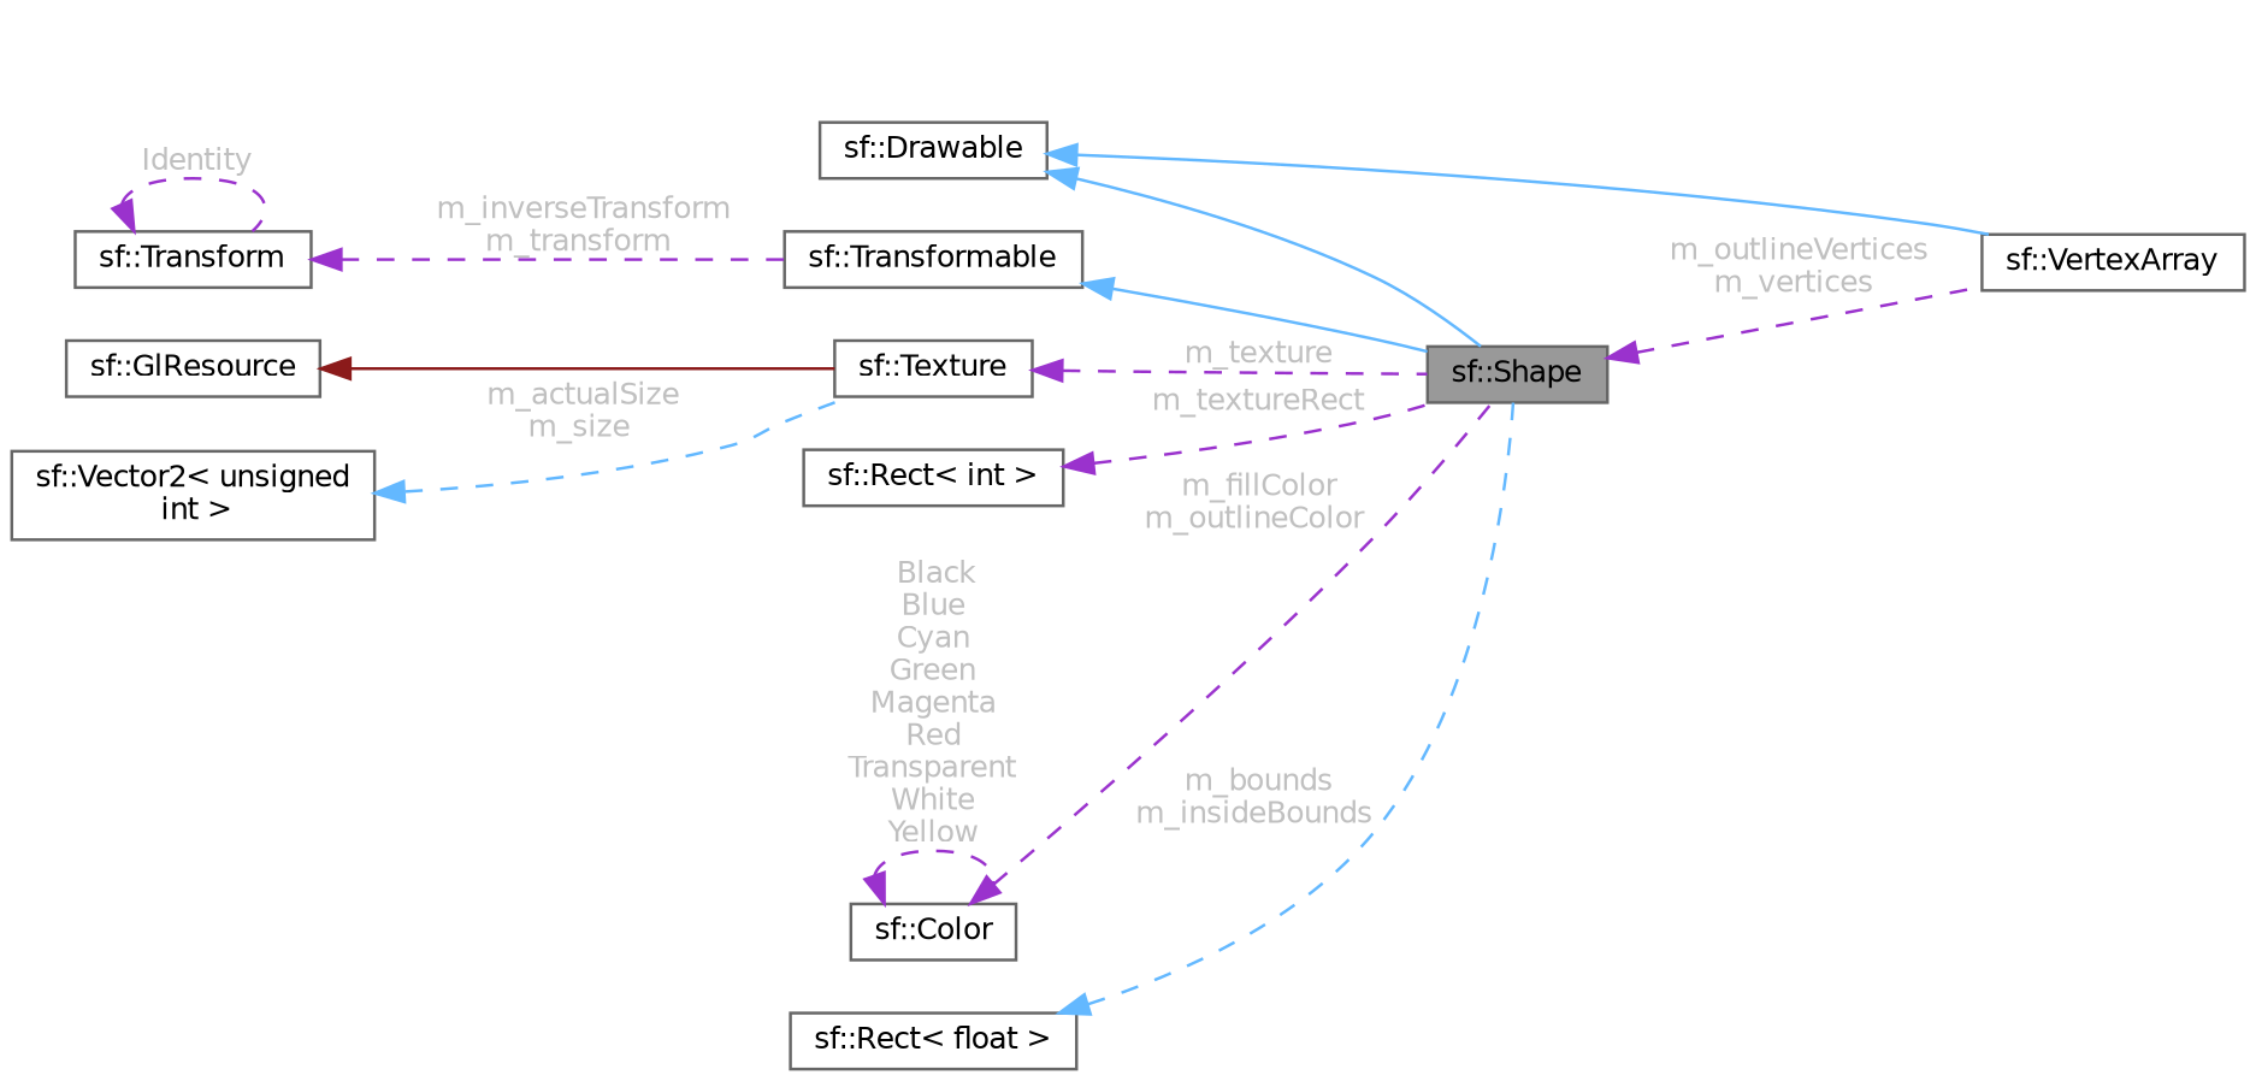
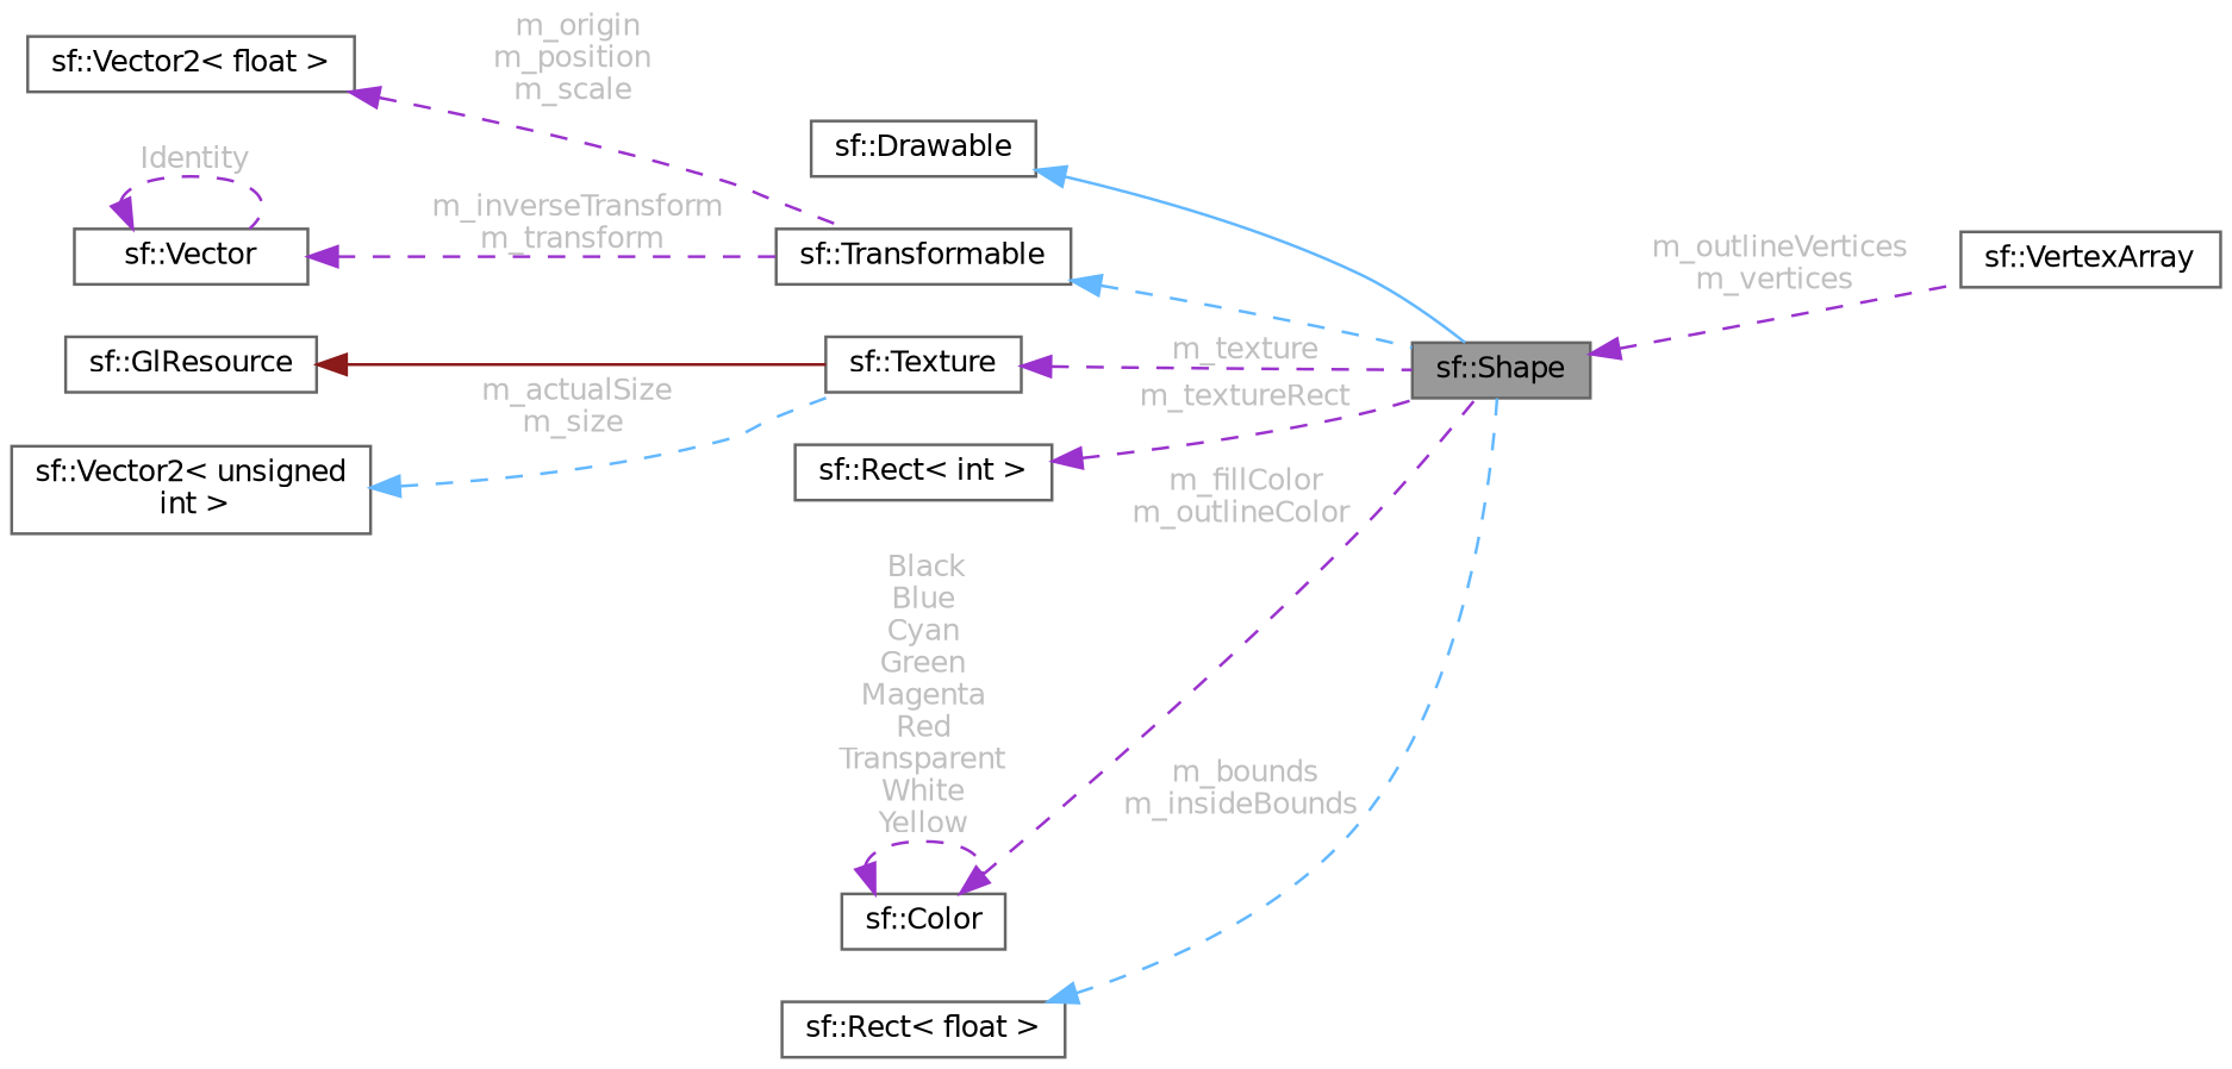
  digraph {
    rankdir=LR
    node [color=gray40 fillcolor=white fontname=Helvetica fontsize=10 shape=box style=filled]
    edge [color=darkorchid3 dir=back fontcolor=grey fontname=Helvetica fontsize=10 labelfontname=Helvetica labelfontsize=10 style=dashed]
    n1 [fillcolor=grey60 fontcolor=black height=0.2 label="sf::Shape" width=0.4]
    n2 [height=0.2 label="sf::VertexArray" width=0.4]
    n3 [height=0.2 label="sf::Drawable" width=0.4]
    n4 [height=0.2 label="sf::Transformable" width=0.4]
-   n6 [height=0.2 label="sf::Transform" width=0.4]
+   n5 [height=0.2 label="sf::Vector2\< float \>" width=0.4]
+   n6 [height=0.2 label="sf::Vector" width=0.4]
    n7 [height=0.2 label="sf::Texture" width=0.4]
    n8 [height=0.2 label="sf::GlResource" width=0.4]
    n9 [height=0.2 label="sf::Vector2\< unsigned\l int \>" width=0.4]
    n10 [height=0.2 label="sf::Rect\< int \>" width=0.4]
    n11 [height=0.2 label="sf::Color" width=0.4]
    n12 [height=0.2 label="sf::Rect\< float \>" width=0.4]
    n1 -> n2 [label=" m_outlineVertices\nm_vertices"]
    n3 -> n1 [color=steelblue1 style=solid fontcolor=""]
-   n3 -> n2 [color=steelblue1 style=solid fontcolor=""]
-   n4 -> n1 [color=steelblue1 style=solid fontcolor=""]
+   n4 -> n1 [color=steelblue1 fontcolor=""]
+   n5 -> n4 [label=" m_origin\nm_position\nm_scale"]
    n6 -> n4 [label=" m_inverseTransform\nm_transform"]
    n6 -> n6 [label=" Identity"]
    n7 -> n1 [label=" m_texture"]
    n8 -> n7 [color=firebrick4 style=solid fontcolor=""]
    n9 -> n7 [color=steelblue1 label=" m_actualSize\nm_size"]
    n10 -> n1 [label=" m_textureRect"]
    n11 -> n1 [label=" m_fillColor\nm_outlineColor"]
    n11 -> n11 [label=" Black\nBlue\nCyan\nGreen\nMagenta\nRed\nTransparent\nWhite\nYellow"]
    n12 -> n1 [color=steelblue1 label=" m_bounds\nm_insideBounds"]
  }
